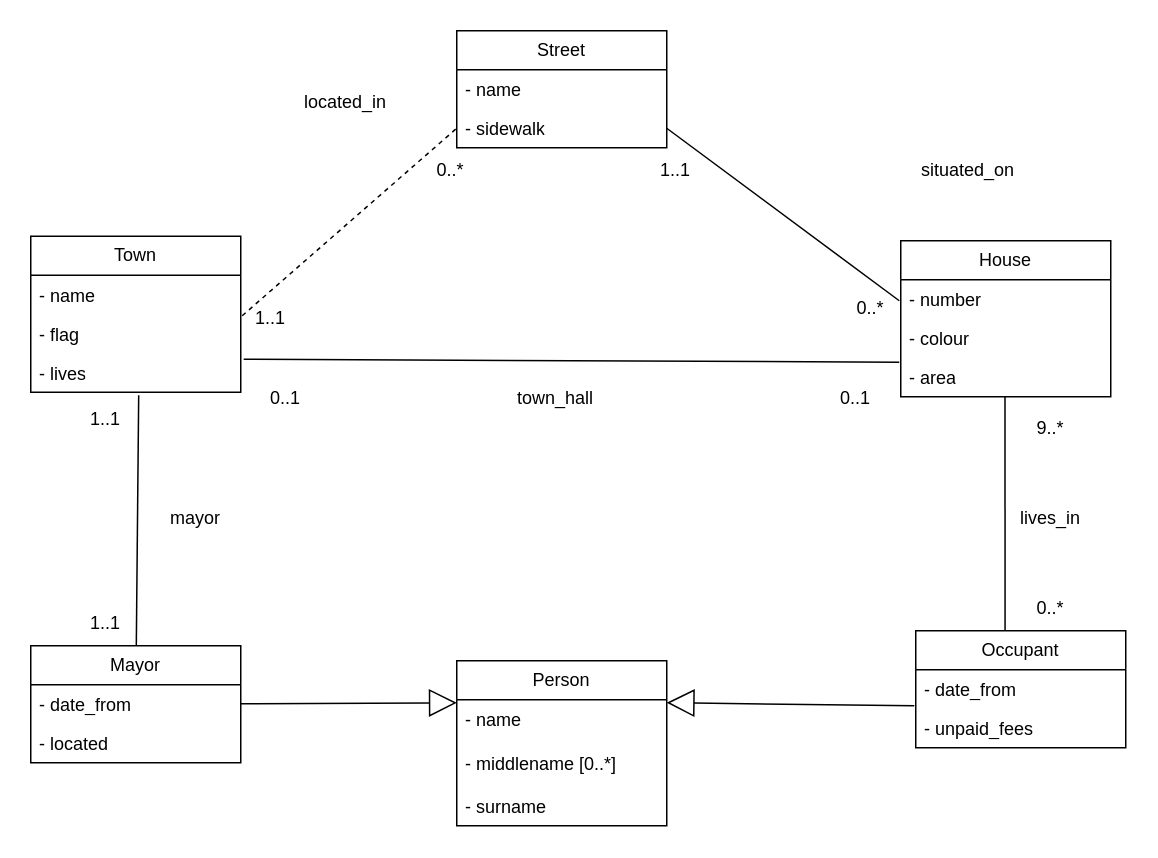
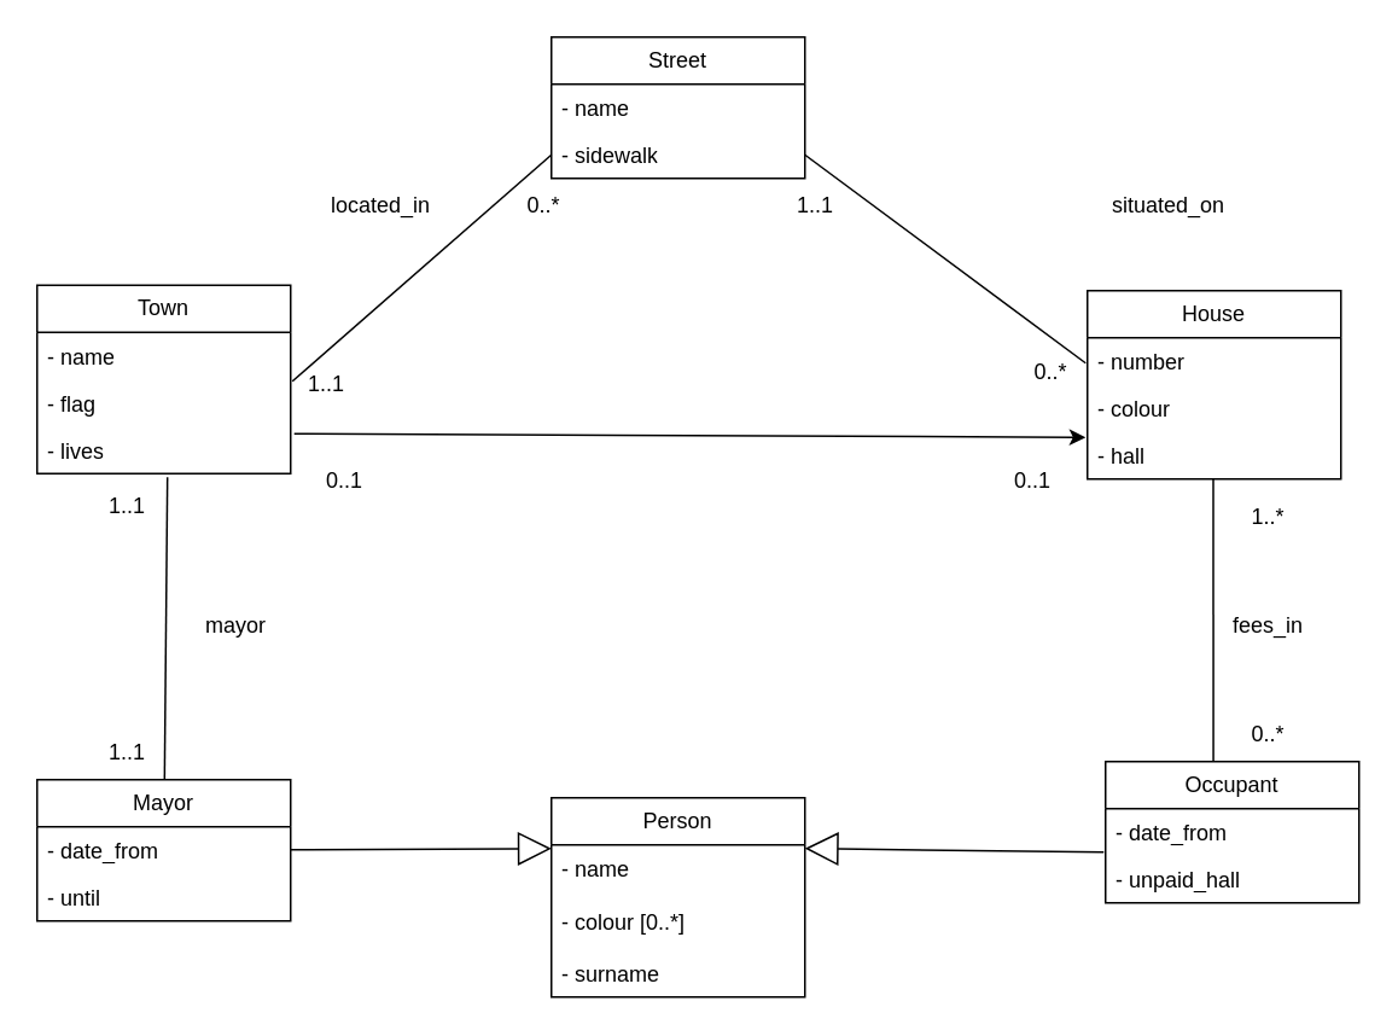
  <mxCell id="0" />
  <mxCell id="1" parent="0" />
  <mxCell id="2" value="Street" style="swimlane;fontStyle=0;childLayout=stackLayout;horizontal=1;startSize=26;fillColor=none;horizontalStack=0;resizeParent=1;resizeParentMax=0;resizeLast=0;collapsible=1;marginBottom=0;whiteSpace=wrap;html=1;" parent="1" vertex="1"><mxGeometry x="304" y="20" width="140" height="78" as="geometry" /></mxCell>
  <mxCell id="3" value="- name" style="text;strokeColor=none;fillColor=none;align=left;verticalAlign=top;spacingLeft=4;spacingRight=4;overflow=hidden;rotatable=0;points=[[0,0.5],[1,0.5]];portConstraint=eastwest;whiteSpace=wrap;html=1;" parent="2" vertex="1"><mxGeometry y="26" width="140" height="26" as="geometry" /></mxCell>
  <mxCell id="4" value="- sidewalk" style="text;strokeColor=none;fillColor=none;align=left;verticalAlign=top;spacingLeft=4;spacingRight=4;overflow=hidden;rotatable=0;points=[[0,0.5],[1,0.5]];portConstraint=eastwest;whiteSpace=wrap;html=1;" parent="2" vertex="1"><mxGeometry y="52" width="140" height="26" as="geometry" /></mxCell>
  <mxCell id="5" value="House" style="swimlane;fontStyle=0;childLayout=stackLayout;horizontal=1;startSize=26;fillColor=none;horizontalStack=0;resizeParent=1;resizeParentMax=0;resizeLast=0;collapsible=1;marginBottom=0;whiteSpace=wrap;html=1;" parent="1" vertex="1"><mxGeometry x="600" y="160" width="140" height="104" as="geometry" /></mxCell>
  <mxCell id="6" value="- number" style="text;strokeColor=none;fillColor=none;align=left;verticalAlign=top;spacingLeft=4;spacingRight=4;overflow=hidden;rotatable=0;points=[[0,0.5],[1,0.5]];portConstraint=eastwest;whiteSpace=wrap;html=1;" parent="5" vertex="1"><mxGeometry y="26" width="140" height="26" as="geometry" /></mxCell>
  <mxCell id="7" value="- colour" style="text;strokeColor=none;fillColor=none;align=left;verticalAlign=top;spacingLeft=4;spacingRight=4;overflow=hidden;rotatable=0;points=[[0,0.5],[1,0.5]];portConstraint=eastwest;whiteSpace=wrap;html=1;" parent="5" vertex="1"><mxGeometry y="52" width="140" height="26" as="geometry" /></mxCell>
- <mxCell id="8" value="- area" style="text;strokeColor=none;fillColor=none;align=left;verticalAlign=top;spacingLeft=4;spacingRight=4;overflow=hidden;rotatable=0;points=[[0,0.5],[1,0.5]];portConstraint=eastwest;whiteSpace=wrap;html=1;" parent="5" vertex="1"><mxGeometry y="78" width="140" height="26" as="geometry" /></mxCell>
+ <mxCell id="8" value="- hall" style="text;strokeColor=none;fillColor=none;align=left;verticalAlign=top;spacingLeft=4;spacingRight=4;overflow=hidden;rotatable=0;points=[[0,0.5],[1,0.5]];portConstraint=eastwest;whiteSpace=wrap;html=1;" parent="5" vertex="1"><mxGeometry y="78" width="140" height="26" as="geometry" /></mxCell>
  <mxCell id="9" value="Town" style="swimlane;fontStyle=0;childLayout=stackLayout;horizontal=1;startSize=26;fillColor=none;horizontalStack=0;resizeParent=1;resizeParentMax=0;resizeLast=0;collapsible=1;marginBottom=0;whiteSpace=wrap;html=1;" parent="1" vertex="1"><mxGeometry x="20" y="157" width="140" height="104" as="geometry" /></mxCell>
  <mxCell id="10" value="- name" style="text;strokeColor=none;fillColor=none;align=left;verticalAlign=top;spacingLeft=4;spacingRight=4;overflow=hidden;rotatable=0;points=[[0,0.5],[1,0.5]];portConstraint=eastwest;whiteSpace=wrap;html=1;" parent="9" vertex="1"><mxGeometry y="26" width="140" height="26" as="geometry" /></mxCell>
  <mxCell id="11" value="- flag" style="text;strokeColor=none;fillColor=none;align=left;verticalAlign=top;spacingLeft=4;spacingRight=4;overflow=hidden;rotatable=0;points=[[0,0.5],[1,0.5]];portConstraint=eastwest;whiteSpace=wrap;html=1;" parent="9" vertex="1"><mxGeometry y="52" width="140" height="26" as="geometry" /></mxCell>
  <mxCell id="12" value="- lives" style="text;strokeColor=none;fillColor=none;align=left;verticalAlign=top;spacingLeft=4;spacingRight=4;overflow=hidden;rotatable=0;points=[[0,0.5],[1,0.5]];portConstraint=eastwest;whiteSpace=wrap;html=1;" parent="9" vertex="1"><mxGeometry y="78" width="140" height="26" as="geometry" /></mxCell>
  <mxCell id="13" value="Mayor" style="swimlane;fontStyle=0;childLayout=stackLayout;horizontal=1;startSize=26;fillColor=none;horizontalStack=0;resizeParent=1;resizeParentMax=0;resizeLast=0;collapsible=1;marginBottom=0;whiteSpace=wrap;html=1;" parent="1" vertex="1"><mxGeometry x="20" y="430" width="140" height="78" as="geometry" /></mxCell>
  <mxCell id="14" value="- date_from" style="text;strokeColor=none;fillColor=none;align=left;verticalAlign=top;spacingLeft=4;spacingRight=4;overflow=hidden;rotatable=0;points=[[0,0.5],[1,0.5]];portConstraint=eastwest;whiteSpace=wrap;html=1;" parent="13" vertex="1"><mxGeometry y="26" width="140" height="26" as="geometry" /></mxCell>
- <mxCell id="15" value="- located" style="text;strokeColor=none;fillColor=none;align=left;verticalAlign=top;spacingLeft=4;spacingRight=4;overflow=hidden;rotatable=0;points=[[0,0.5],[1,0.5]];portConstraint=eastwest;whiteSpace=wrap;html=1;" parent="13" vertex="1"><mxGeometry y="52" width="140" height="26" as="geometry" /></mxCell>
+ <mxCell id="15" value="- until" style="text;strokeColor=none;fillColor=none;align=left;verticalAlign=top;spacingLeft=4;spacingRight=4;overflow=hidden;rotatable=0;points=[[0,0.5],[1,0.5]];portConstraint=eastwest;whiteSpace=wrap;html=1;" parent="13" vertex="1"><mxGeometry y="52" width="140" height="26" as="geometry" /></mxCell>
  <mxCell id="16" value="Person" style="swimlane;fontStyle=0;childLayout=stackLayout;horizontal=1;startSize=26;fillColor=none;horizontalStack=0;resizeParent=1;resizeParentMax=0;resizeLast=0;collapsible=1;marginBottom=0;whiteSpace=wrap;html=1;" parent="1" vertex="1"><mxGeometry x="304" y="440" width="140" height="110" as="geometry" /></mxCell>
- <mxCell id="17" value="- name&lt;br&gt;&lt;br&gt;- middlename [0..*]&lt;br&gt;&lt;br&gt;- surname" style="text;strokeColor=none;fillColor=none;align=left;verticalAlign=top;spacingLeft=4;spacingRight=4;overflow=hidden;rotatable=0;points=[[0,0.5],[1,0.5]];portConstraint=eastwest;whiteSpace=wrap;html=1;" parent="16" vertex="1"><mxGeometry y="26" width="140" height="84" as="geometry" /></mxCell>
+ <mxCell id="17" value="- name&lt;br&gt;&lt;br&gt;- colour [0..*]&lt;br&gt;&lt;br&gt;- surname" style="text;strokeColor=none;fillColor=none;align=left;verticalAlign=top;spacingLeft=4;spacingRight=4;overflow=hidden;rotatable=0;points=[[0,0.5],[1,0.5]];portConstraint=eastwest;whiteSpace=wrap;html=1;" parent="16" vertex="1"><mxGeometry y="26" width="140" height="84" as="geometry" /></mxCell>
  <mxCell id="18" value="Occupant" style="swimlane;fontStyle=0;childLayout=stackLayout;horizontal=1;startSize=26;fillColor=none;horizontalStack=0;resizeParent=1;resizeParentMax=0;resizeLast=0;collapsible=1;marginBottom=0;whiteSpace=wrap;html=1;" parent="1" vertex="1"><mxGeometry x="610" y="420" width="140" height="78" as="geometry" /></mxCell>
  <mxCell id="19" value="- date_from" style="text;strokeColor=none;fillColor=none;align=left;verticalAlign=top;spacingLeft=4;spacingRight=4;overflow=hidden;rotatable=0;points=[[0,0.5],[1,0.5]];portConstraint=eastwest;whiteSpace=wrap;html=1;" parent="18" vertex="1"><mxGeometry y="26" width="140" height="26" as="geometry" /></mxCell>
- <mxCell id="20" value="- unpaid_fees" style="text;strokeColor=none;fillColor=none;align=left;verticalAlign=top;spacingLeft=4;spacingRight=4;overflow=hidden;rotatable=0;points=[[0,0.5],[1,0.5]];portConstraint=eastwest;whiteSpace=wrap;html=1;" parent="18" vertex="1"><mxGeometry y="52" width="140" height="26" as="geometry" /></mxCell>
+ <mxCell id="20" value="- unpaid_hall" style="text;strokeColor=none;fillColor=none;align=left;verticalAlign=top;spacingLeft=4;spacingRight=4;overflow=hidden;rotatable=0;points=[[0,0.5],[1,0.5]];portConstraint=eastwest;whiteSpace=wrap;html=1;" parent="18" vertex="1"><mxGeometry y="52" width="140" height="26" as="geometry" /></mxCell>
  <mxCell id="21" value="" style="endArrow=none;html=1;rounded=0;exitX=0.514;exitY=1.077;exitDx=0;exitDy=0;exitPerimeter=0;" parent="1" source="12" target="13" edge="1"><mxGeometry width="50" height="50" relative="1" as="geometry"><mxPoint x="350" y="250" as="sourcePoint" /><mxPoint x="80" y="420" as="targetPoint" /></mxGeometry></mxCell>
- <mxCell id="22" value="" style="endArrow=none;html=1;rounded=0;entryX=0;entryY=0.5;entryDx=0;entryDy=0;exitX=1.007;exitY=0.038;exitDx=0;exitDy=0;exitPerimeter=0;dashed=1;" parent="1" source="11" target="4" edge="1"><mxGeometry width="50" height="50" relative="1" as="geometry"><mxPoint x="160" y="260" as="sourcePoint" /><mxPoint x="210" y="210" as="targetPoint" /></mxGeometry></mxCell>
+ <mxCell id="22" value="" style="endArrow=none;html=1;rounded=0;entryX=0;entryY=0.5;entryDx=0;entryDy=0;exitX=1.007;exitY=0.038;exitDx=0;exitDy=0;exitPerimeter=0;" parent="1" source="11" target="4" edge="1"><mxGeometry width="50" height="50" relative="1" as="geometry"><mxPoint x="160" y="260" as="sourcePoint" /><mxPoint x="210" y="210" as="targetPoint" /></mxGeometry></mxCell>
  <mxCell id="23" value="" style="endArrow=none;html=1;rounded=0;entryX=-0.007;entryY=0.846;entryDx=0;entryDy=0;entryPerimeter=0;exitX=1;exitY=0.5;exitDx=0;exitDy=0;" parent="1" source="4" edge="1"><mxGeometry width="50" height="50" relative="1" as="geometry"><mxPoint x="440" y="201" as="sourcePoint" /><mxPoint x="599.02" y="199.996" as="targetPoint" /></mxGeometry></mxCell>
  <mxCell id="24" value="" style="endArrow=none;html=1;rounded=0;exitX=0.75;exitY=0;exitDx=0;exitDy=0;entryX=0.821;entryY=1;entryDx=0;entryDy=0;entryPerimeter=0;" parent="1" edge="1"><mxGeometry width="50" height="50" relative="1" as="geometry"><mxPoint x="669.56" y="420" as="sourcePoint" /><mxPoint x="669.5" y="264" as="targetPoint" /></mxGeometry></mxCell>
  <mxCell id="25" value="1..1" style="text;html=1;strokeColor=none;fillColor=none;align=center;verticalAlign=middle;whiteSpace=wrap;rounded=0;" parent="1" vertex="1"><mxGeometry x="40" y="264" width="60" height="30" as="geometry" /></mxCell>
  <mxCell id="26" value="1..1" style="text;html=1;strokeColor=none;fillColor=none;align=center;verticalAlign=middle;whiteSpace=wrap;rounded=0;" parent="1" vertex="1"><mxGeometry x="40" y="400" width="60" height="30" as="geometry" /></mxCell>
  <mxCell id="27" value="1..1" style="text;html=1;strokeColor=none;fillColor=none;align=center;verticalAlign=middle;whiteSpace=wrap;rounded=0;" parent="1" vertex="1"><mxGeometry x="150" y="197" width="60" height="30" as="geometry" /></mxCell>
  <mxCell id="28" value="0..*" style="text;html=1;strokeColor=none;fillColor=none;align=center;verticalAlign=middle;whiteSpace=wrap;rounded=0;" parent="1" vertex="1"><mxGeometry x="270" y="98" width="60" height="30" as="geometry" /></mxCell>
  <mxCell id="29" value="1..1" style="text;html=1;strokeColor=none;fillColor=none;align=center;verticalAlign=middle;whiteSpace=wrap;rounded=0;" parent="1" vertex="1"><mxGeometry x="420" y="98" width="60" height="30" as="geometry" /></mxCell>
  <mxCell id="30" value="0..*" style="text;html=1;strokeColor=none;fillColor=none;align=center;verticalAlign=middle;whiteSpace=wrap;rounded=0;" parent="1" vertex="1"><mxGeometry x="550" y="190" width="60" height="30" as="geometry" /></mxCell>
- <mxCell id="31" value="9..*" style="text;html=1;strokeColor=none;fillColor=none;align=center;verticalAlign=middle;whiteSpace=wrap;rounded=0;" parent="1" vertex="1"><mxGeometry x="670" y="270" width="60" height="30" as="geometry" /></mxCell>
+ <mxCell id="31" value="1..*" style="text;html=1;strokeColor=none;fillColor=none;align=center;verticalAlign=middle;whiteSpace=wrap;rounded=0;" parent="1" vertex="1"><mxGeometry x="670" y="270" width="60" height="30" as="geometry" /></mxCell>
  <mxCell id="32" value="0..*" style="text;html=1;strokeColor=none;fillColor=none;align=center;verticalAlign=middle;whiteSpace=wrap;rounded=0;" parent="1" vertex="1"><mxGeometry x="670" y="390" width="60" height="30" as="geometry" /></mxCell>
- <mxCell id="33" value="lives_in" style="text;html=1;strokeColor=none;fillColor=none;align=center;verticalAlign=middle;whiteSpace=wrap;rounded=0;" parent="1" vertex="1"><mxGeometry x="670" y="330" width="60" height="30" as="geometry" /></mxCell>
+ <mxCell id="33" value="fees_in" style="text;html=1;strokeColor=none;fillColor=none;align=center;verticalAlign=middle;whiteSpace=wrap;rounded=0;" parent="1" vertex="1"><mxGeometry x="670" y="330" width="60" height="30" as="geometry" /></mxCell>
  <mxCell id="34" value="mayor" style="text;html=1;strokeColor=none;fillColor=none;align=center;verticalAlign=middle;whiteSpace=wrap;rounded=0;" parent="1" vertex="1"><mxGeometry x="100" y="330" width="60" height="30" as="geometry" /></mxCell>
- <mxCell id="35" value="located_in" style="text;html=1;strokeColor=none;fillColor=none;align=center;verticalAlign=middle;whiteSpace=wrap;rounded=0;" parent="1" vertex="1"><mxGeometry x="200" y="53" width="60" height="30" as="geometry" /></mxCell>
+ <mxCell id="35" value="located_in" style="text;html=1;strokeColor=none;fillColor=none;align=center;verticalAlign=middle;whiteSpace=wrap;rounded=0;" parent="1" vertex="1"><mxGeometry x="180" y="98" width="60" height="30" as="geometry" /></mxCell>
  <mxCell id="36" value="situated_on" style="text;html=1;strokeColor=none;fillColor=none;align=center;verticalAlign=middle;whiteSpace=wrap;rounded=0;" parent="1" vertex="1"><mxGeometry x="605" y="98" width="80" height="30" as="geometry" /></mxCell>
- <mxCell id="37" value="" style="endArrow=none;html=1;rounded=0;exitX=1.014;exitY=0.154;exitDx=0;exitDy=0;exitPerimeter=0;entryX=-0.007;entryY=1.115;entryDx=0;entryDy=0;entryPerimeter=0;" parent="1" source="12" target="7" edge="1"><mxGeometry width="50" height="50" relative="1" as="geometry"><mxPoint x="390" y="260" as="sourcePoint" /><mxPoint x="440" y="210" as="targetPoint" /></mxGeometry></mxCell>
- <mxCell id="38" value="town_hall" style="text;html=1;strokeColor=none;fillColor=none;align=center;verticalAlign=middle;whiteSpace=wrap;rounded=0;" parent="1" vertex="1"><mxGeometry x="340" y="250" width="60" height="30" as="geometry" /></mxCell>
+ <mxCell id="37" value="" style="endArrow=classic;html=1;rounded=0;exitX=1.014;exitY=0.154;exitDx=0;exitDy=0;exitPerimeter=0;entryX=-0.007;entryY=1.115;entryDx=0;entryDy=0;entryPerimeter=0;" parent="1" source="12" target="7" edge="1"><mxGeometry width="50" height="50" relative="1" as="geometry"><mxPoint x="390" y="260" as="sourcePoint" /><mxPoint x="440" y="210" as="targetPoint" /></mxGeometry></mxCell>
  <mxCell id="39" value="0..1" style="text;html=1;strokeColor=none;fillColor=none;align=center;verticalAlign=middle;whiteSpace=wrap;rounded=0;" parent="1" vertex="1"><mxGeometry x="160" y="250" width="60" height="30" as="geometry" /></mxCell>
  <mxCell id="40" value="0..1" style="text;html=1;strokeColor=none;fillColor=none;align=center;verticalAlign=middle;whiteSpace=wrap;rounded=0;" parent="1" vertex="1"><mxGeometry x="540" y="250" width="60" height="30" as="geometry" /></mxCell>
  <mxCell id="41" value="" style="endArrow=block;endSize=16;endFill=0;html=1;rounded=0;entryX=-0.019;entryY=0.115;entryDx=0;entryDy=0;entryPerimeter=0;" parent="1" source="14" edge="1"><mxGeometry width="160" relative="1" as="geometry"><mxPoint x="162.8" y="469.976" as="sourcePoint" /><mxPoint x="304" y="468.03" as="targetPoint" /></mxGeometry></mxCell>
  <mxCell id="42" value="" style="endArrow=block;endSize=16;endFill=0;html=1;rounded=0;entryX=0.971;entryY=-0.012;entryDx=0;entryDy=0;entryPerimeter=0;exitX=-0.007;exitY=0.923;exitDx=0;exitDy=0;exitPerimeter=0;" parent="1" source="19" edge="1"><mxGeometry width="160" relative="1" as="geometry"><mxPoint x="614.06" y="470" as="sourcePoint" /><mxPoint x="444" y="467.992" as="targetPoint" /></mxGeometry></mxCell>
